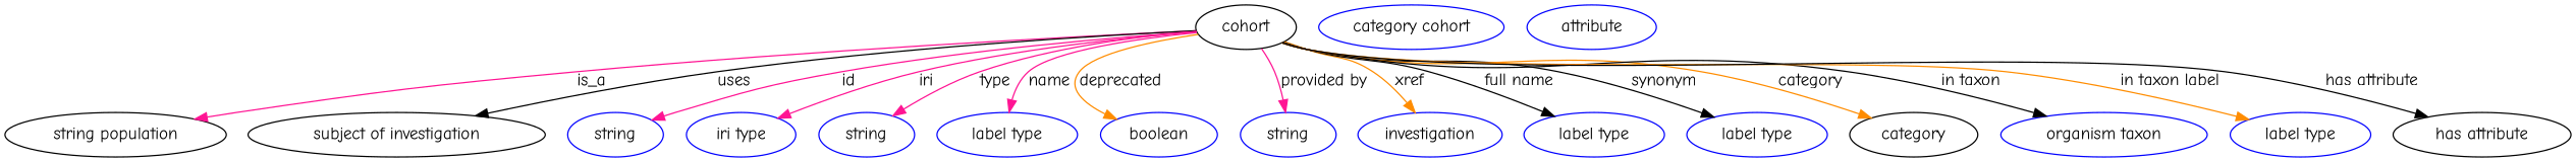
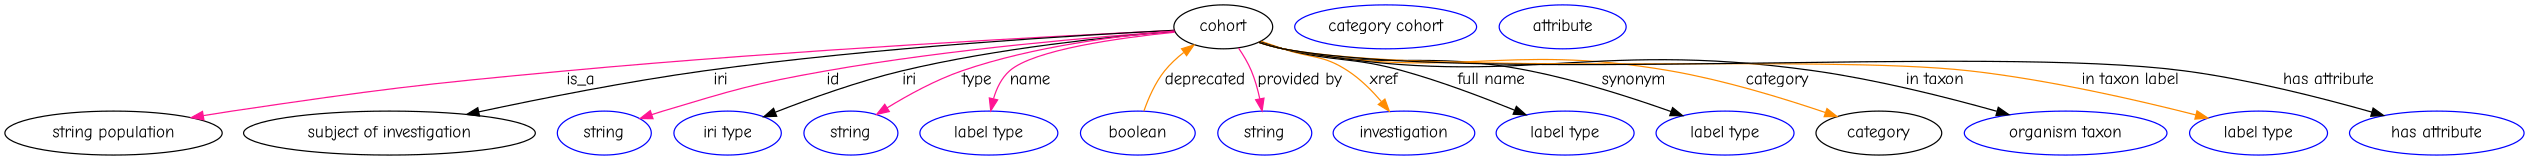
  digraph {
    fontname="Comic Neue"
    node [fontname="Comic Neue" color=blue]
    edge [color=deeppink fontname="Comic Neue" style=solid]
    n1 [height=0.5 label=cohort width=1.1193 color=""]
    n2 [height=0.5 label="string population" width=2.4734 color=""]
    "subject of investigation" [height=0.5 width=3.3219 color=""]
    n4 [height=0.5 label=string width=1.0652]
    n5 [height=0.5 label="iri type" width=1.2277]
    n6 [height=0.5 label=string width=1.0652]
    n7 [height=0.5 label="label type" width=1.5707]
    n8 [height=0.5 label=boolean width=1.2999]
    n9 [height=0.5 label=string width=1.0652]
    n10 [height=0.5 label=investigation width=1.5887]
    n11 [height=0.5 label="label type" width=1.5707]
    n12 [height=0.5 label="label type" width=1.5707]
    category [height=0.5 width=1.4263 color=""]
    n14 [height=0.5 label="organism taxon" width=2.3109]
    n15 [height=0.5 label="label type" width=1.5707]
-   "has attribute" [height=0.5 width=1.9859 color=""]
+   "has attribute" [height=0.5 width=1.9859]
    n17 [height=0.5 label="category cohort" width=2.0762]
    n18 [height=0.5 label=attribute width=1.4443]
    n1 -> n2 [label=is_a style=""]
-   n1 -> "subject of investigation" [color=black label=uses style=""]
+   n1 -> "subject of investigation" [color=black label=iri style=""]
    n1 -> n4 [label=id]
-   n1 -> n5 [label=iri]
+   n1 -> n5 [color=black label=iri]
    n1 -> n6 [label=type]
    n1 -> n7 [label=name]
-   n1 -> n8 [color=darkorange label=deprecated]
+   n8 -> n1 [color=darkorange label=deprecated]
    n1 -> n9 [label="provided by"]
    n1 -> n10 [color=darkorange label=xref]
    n1 -> n11 [color=black label="full name"]
    n1 -> n12 [color=black label=synonym]
    n1 -> category [color=darkorange label=category]
    n1 -> n14 [color=black label="in taxon"]
    n1 -> n15 [color=darkorange label="in taxon label"]
    n1 -> "has attribute" [color=black label="has attribute"]
  }
